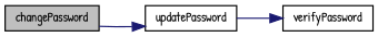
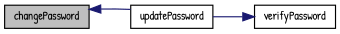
  digraph {
    fontname="Patrick Hand"
    rankdir=LR
    node [color=black fillcolor=white fontname="Patrick Hand" fontsize=10 shape=record style=filled]
    edge [color=midnightblue fontname="Patrick Hand" fontsize=10 labelfontname=Helvetica labelfontsize=10 style=solid]
    n1 [fillcolor=grey75 fontcolor=black height=0.2 label=changePassword width=0.4]
    n2 [height=0.2 label=updatePassword width=0.4]
    n3 [height=0.2 label=verifyPassword width=0.4]
-   n1 -> n2
+   n2 -> n1
    n2 -> n3
  }
